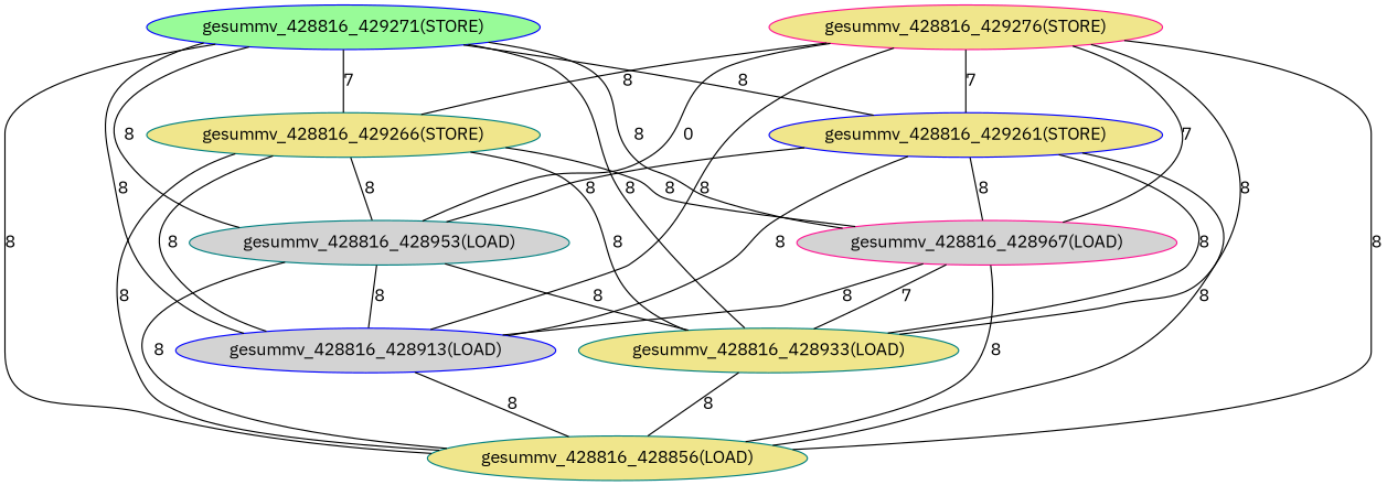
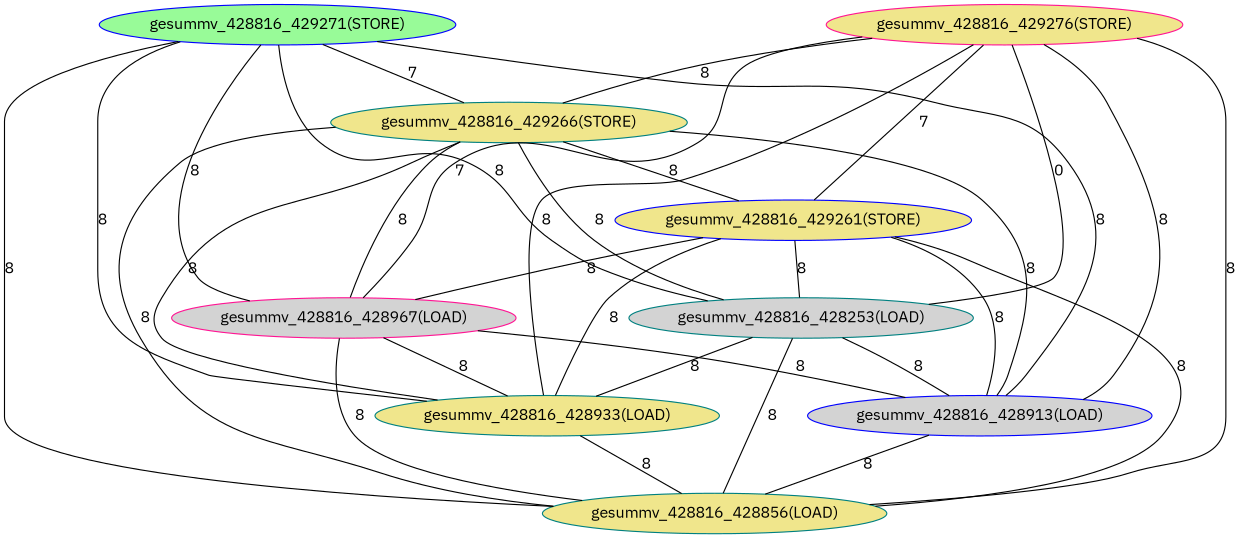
  graph {
    fontname="IBM Plex Sans"
    node [color=teal fillcolor=khaki fontname="IBM Plex Sans" style=filled]
    edge [fontname="IBM Plex Sans"]
    n1 [label="gesummv_428816_428856(LOAD)"]
    n2 [color=blue fillcolor=lightgrey label="gesummv_428816_428913(LOAD)"]
    n3 [label="gesummv_428816_428933(LOAD)"]
-   n4 [fillcolor=lightgrey label="gesummv_428816_428953(LOAD)"]
+   n4 [fillcolor=lightgrey label="gesummv_428816_428253(LOAD)"]
    n5 [color=deeppink fillcolor=lightgrey label="gesummv_428816_428967(LOAD)"]
    n6 [color=blue label="gesummv_428816_429261(STORE)"]
    n7 [label="gesummv_428816_429266(STORE)"]
    n8 [color=blue fillcolor=palegreen label="gesummv_428816_429271(STORE)"]
    n9 [color=deeppink label="gesummv_428816_429276(STORE)"]
    n2 -- n1 [label=8]
    n3 -- n1 [label=8]
    n4 -- n1 [label=8]
    n4 -- n2 [label=8]
    n4 -- n3 [label=8]
    n5 -- n1 [label=8]
    n5 -- n2 [label=8]
-   n5 -- n3 [label=7]
+   n5 -- n3 [label=8]
    n6 -- n1 [label=8]
    n6 -- n2 [label=8]
    n6 -- n3 [label=8]
    n6 -- n4 [label=8]
    n6 -- n5 [label=8]
    n7 -- n1 [label=8]
    n7 -- n2 [label=8]
    n7 -- n3 [label=8]
    n7 -- n4 [label=8]
    n7 -- n5 [label=8]
    n8 -- n1 [label=8]
    n8 -- n2 [label=8]
    n8 -- n3 [label=8]
    n8 -- n4 [label=8]
    n8 -- n5 [label=8]
-   n8 -- n6 [label=8]
+   n7 -- n6 [label=8]
    n8 -- n7 [label=7]
    n9 -- n1 [label=8]
    n9 -- n2 [label=8]
    n9 -- n3 [label=8]
    n9 -- n4 [label=0]
    n9 -- n5 [label=7]
    n9 -- n6 [label=7]
    n9 -- n7 [label=8]
  }
